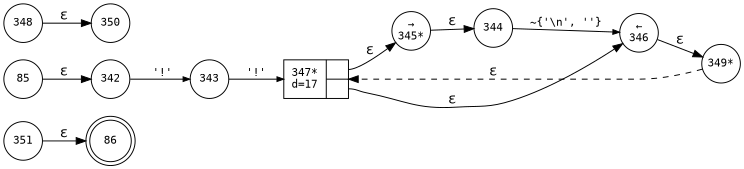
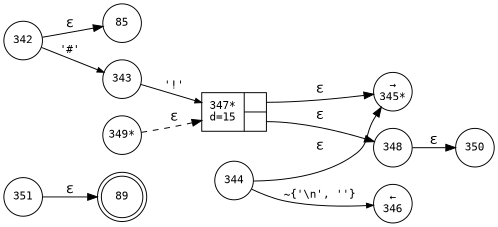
  digraph {
    fontname="DejaVu Sans Mono"
    rankdir=LR
    node [fixedsize=true fontname="DejaVu Sans Mono" fontsize=11 shape=circle peripheries=1]
    edge [fontname="DejaVu Sans Mono"]
-   n1 [label=86 shape=doublecircle width=.6 peripheries=""]
+   n1 [label=89 shape=doublecircle width=.6 peripheries=""]
    n2 [label=85 width=.55]
    n3 [label=342 width=.55]
    n4 [label=343 width=.55]
-   n5 [fixedsize=false label="{347*\nd=17|{<p0>|<p1>}}" shape=record]
+   n5 [fixedsize=false label="{347*\nd=15|{<p0>|<p1>}}" shape=record]
    n6 [label="&rarr;\n345*" width=.55]
    n7 [label=348 width=.55]
    n8 [label=344 width=.55]
    n9 [label="&larr;\n346" width=.55]
    n10 [label="349*" width=.55]
    n11 [label=350 width=.55]
    n12 [label=351 width=.55]
-   n2 -> n3 [label="&epsilon;"]
-   n3 -> n4 [arrowhead=normal arrowsize=.7 fontsize=11 label="'!'"]
+   n3 -> n2 [label="&epsilon;"]
+   n3 -> n4 [arrowhead=normal arrowsize=.7 fontsize=11 label="'#'"]
    n4 -> n5 [arrowhead=normal arrowsize=.7 fontsize=11 label="'!'"]
    n5 -> n6 [label="&epsilon;" tailport=p0]
-   n5 -> n9 [label="&epsilon;" tailport=p1]
-   n6 -> n8 [label="&epsilon;"]
+   n5 -> n7 [label="&epsilon;" tailport=p1]
+   n8 -> n6 [label="&epsilon;"]
    n7 -> n11 [label="&epsilon;"]
    n8 -> n9 [arrowhead=normal arrowsize=.7 fontsize=11 label="~{'\\n', ''}"]
-   n9 -> n10 [label="&epsilon;"]
    n10 -> n5 [label="&epsilon;" style=dashed]
    n12 -> n1 [label="&epsilon;"]
  }
